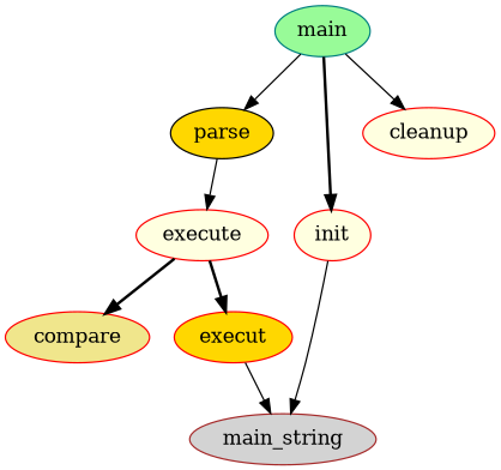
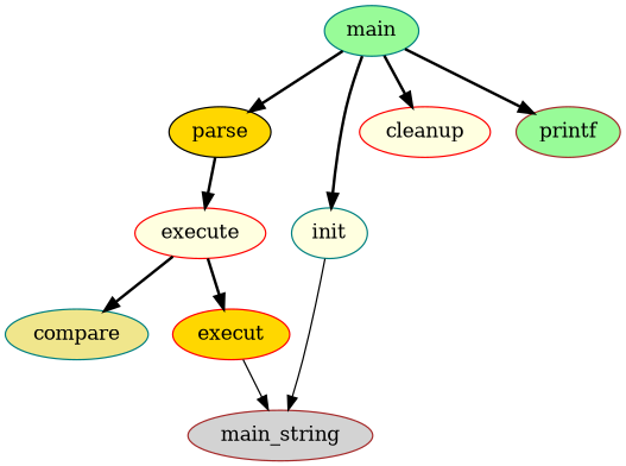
  digraph {
    node [color=red fillcolor=lightyellow style=filled]
    edge [style=bold]
    main [color=teal fillcolor=palegreen]
    parse [color=black fillcolor=gold]
-   init
+   init [color=teal]
    cleanup
+   printf [color=brown fillcolor=palegreen]
    execute
    n7 [color=brown fillcolor=lightgrey label=main_string]
-   compare [fillcolor=khaki]
+   compare [color=teal fillcolor=khaki]
    execut [fillcolor=gold]
-   main -> parse [style=solid]
+   main -> parse
    main -> init
-   main -> cleanup [style=solid]
-   parse -> execute [style=solid]
+   main -> cleanup
+   main -> printf
+   parse -> execute
    init -> n7 [style=solid]
    execute -> compare
    execute -> execut
    execut -> n7 [style=solid]
  }
